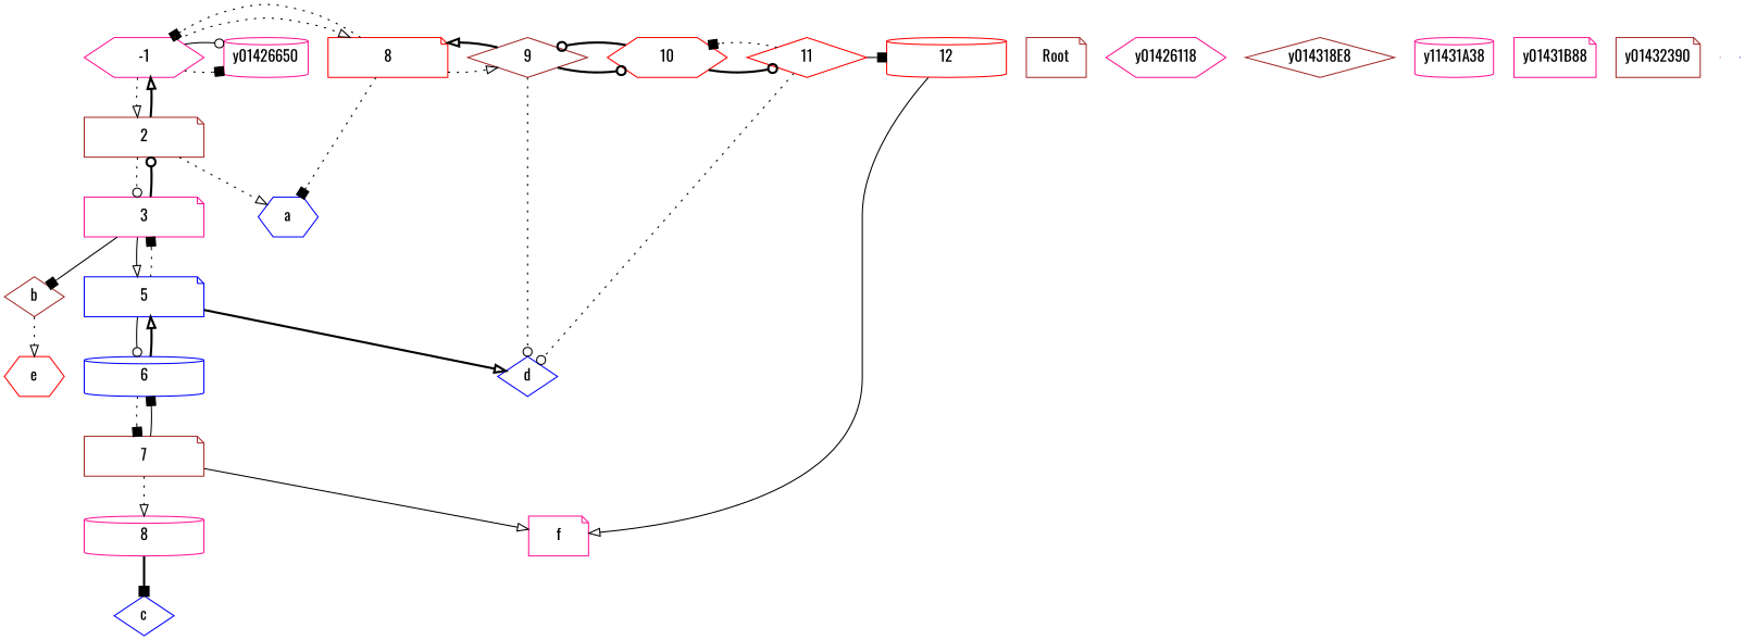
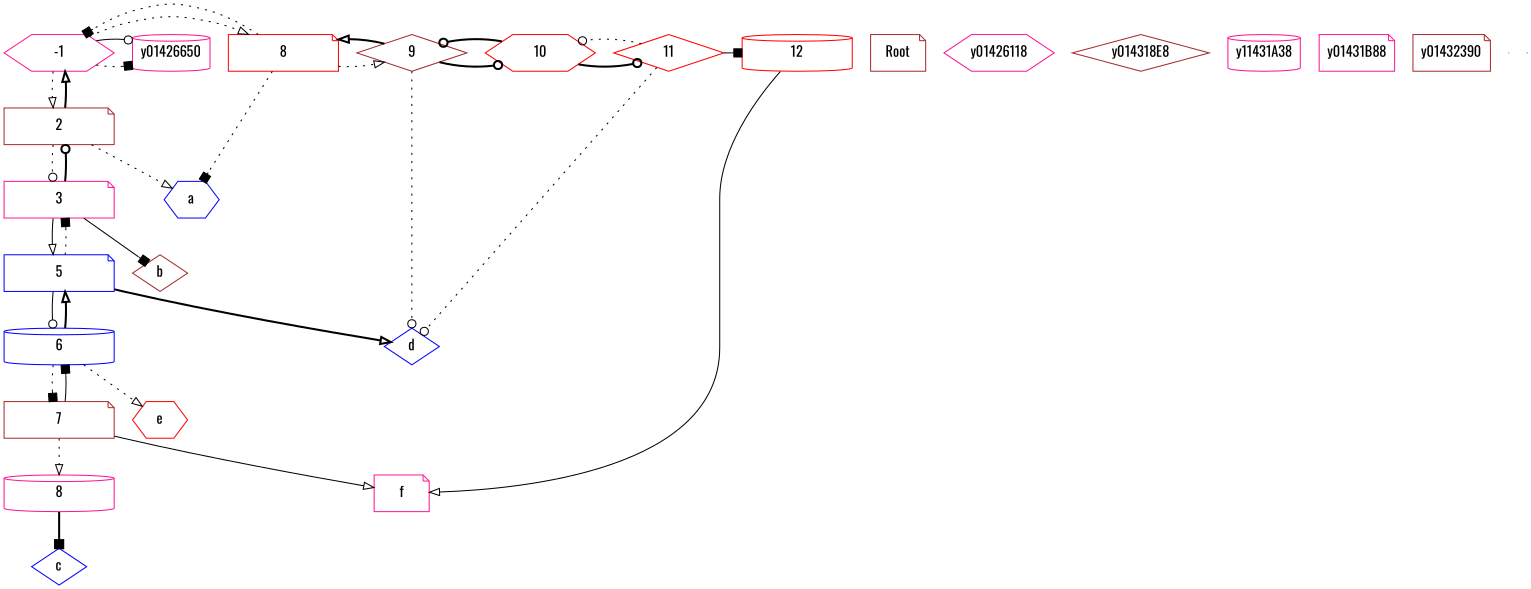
  digraph {
    fontname=Oswald
    node [color=deeppink fontname=Oswald shape=note]
    edge [arrowhead=onormal fontname=Oswald style=dotted]
    n1 [group=1 label=-1 shape=hexagon width=1.5]
    n2 [color=red group=2 label=8 width=1.5]
    n3 [color=brown group=3 label=9 shape=diamond width=1.5]
    n4 [color=red group=4 label=10 shape=hexagon width=1.5]
    n5 [color=red group=5 label=11 shape=diamond width=1.5]
    n6 [color=red group=6 label=12 shape=cylinder width=1.5]
    Root [color=brown]
    y01426650 [shape=cylinder]
    y01426118 [shape=hexagon]
    y014318E8 [color=brown shape=diamond]
    n11 [label=y11431A38 shape=cylinder]
    y01431B88
    y01432390 [color=brown]
    n14 [color=brown group=1 label=2 width=1.5]
    n15 [color=blue label=a shape=hexagon]
    n16 [color=blue label=d shape=diamond]
    n17 [label=f]
    n18 [group=1 label=3 width=1.5]
    e0 [color=brown shape=point width=0]
    e1 [color=blue shape=point width=0]
    n21 [color=blue group=1 label=5 width=1.5]
    n22 [color=brown label=b shape=diamond]
    n23 [color=blue group=1 label=6 shape=cylinder width=1.5]
    n24 [color=brown group=1 label=7 width=1.5]
    n25 [color=red label=e shape=hexagon]
    n26 [group=1 label=8 shape=cylinder width=1.5]
    n27 [color=blue label=c shape=diamond]
    subgraph sub_1 {
      rank=same
      n1
      n2
      n3
      n4
      n5
      n6
      Root
    }
    subgraph sub_2 {
      rank=same
      n1
      y01426650
    }
    subgraph sub_3 {
      rank=same
      n2
      y01426118
    }
    subgraph sub_4 {
      rank=same
      n3
      y014318E8
    }
    subgraph sub_5 {
      rank=same
      n4
      n11
    }
    subgraph sub_6 {
      rank=same
      n5
      y01431B88
    }
    subgraph sub_7 {
      rank=same
      n6
      y01432390
    }
    n1 -> n2
    n1 -> y01426650 [arrowhead=box]
    n1 -> y01426650 [arrowhead=odot style=solid]
    n1 -> n14
    n2 -> n1 [arrowhead=box]
    n2 -> n3
    n2 -> n15 [arrowhead=box]
    n3 -> n2 [style=bold]
    n3 -> n4 [arrowhead=odot style=bold]
    n3 -> n16 [arrowhead=odot]
    n4 -> n3 [arrowhead=odot style=bold]
    n4 -> n5 [arrowhead=odot style=bold]
-   n5 -> n4 [arrowhead=box]
+   n5 -> n4 [arrowhead=odot]
    n5 -> n6 [arrowhead=box style=solid]
    n5 -> n16 [arrowhead=odot]
    n6 -> n17 [style=solid]
    n14 -> n1 [style=bold]
    n14 -> n15
    n14 -> n18 [arrowhead=odot]
    n18 -> n14 [arrowhead=odot style=bold]
    n18 -> n21 [style=solid]
    n18 -> n22 [arrowhead=box style=solid]
    n21 -> n16 [style=bold]
    n21 -> n18 [arrowhead=box]
    n21 -> n23 [arrowhead=odot style=solid]
    n23 -> n21 [style=bold]
    n23 -> n24 [arrowhead=box]
-   n22 -> n25
+   n23 -> n25
    n24 -> n17 [style=solid]
    n24 -> n23 [arrowhead=box style=solid]
    n24 -> n26
    n26 -> n27 [arrowhead=box style=bold]
  }
